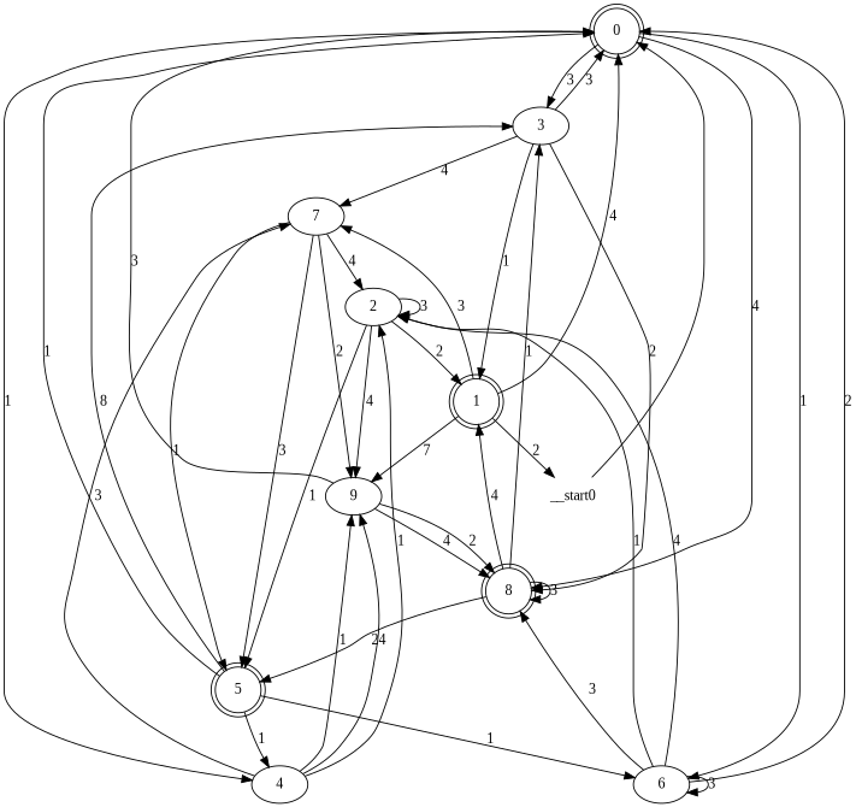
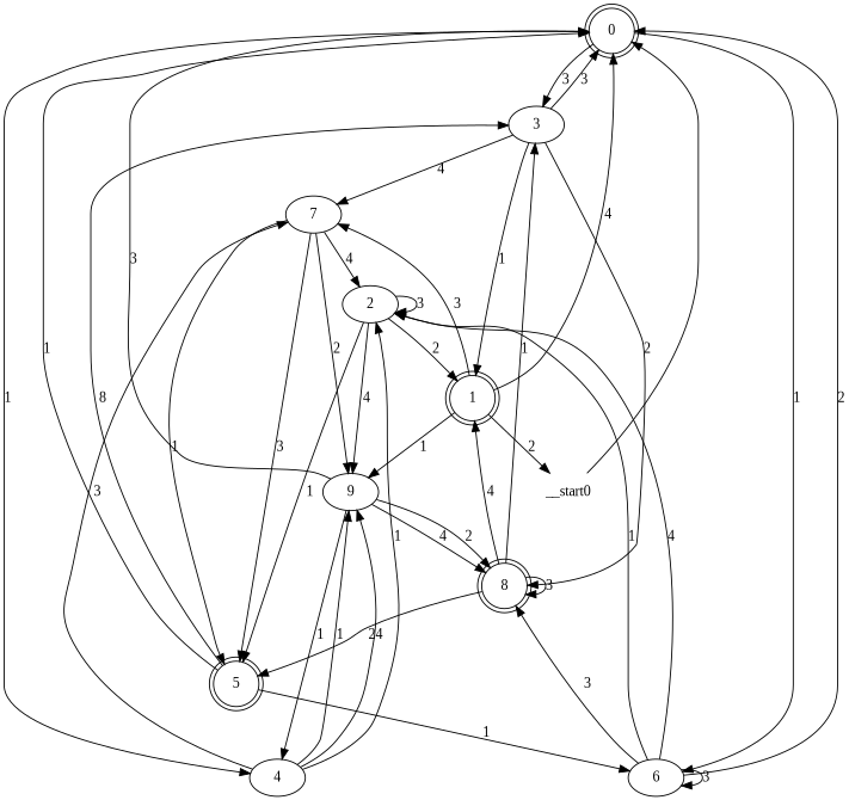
  digraph {
    fontname="Liberation Serif"
    node [fontname="Liberation Serif"]
    edge [fontname="Liberation Serif"]
    n1 [label=0 shape=doublecircle]
    n2 [label=3]
    n3 [label=4]
    n4 [label=6]
    n5 [label=8 shape=doublecircle]
    n6 [label=1 shape=doublecircle]
    n7 [label=7]
    n8 [label=2]
    n9 [label=9]
    n10 [label=5 shape=doublecircle]
    __start0 [shape=none]
    n1 -> n2 [label=3]
    n1 -> n3 [label=1]
    n1 -> n4 [label=1]
-   n1 -> n5 [label=4]
    n2 -> n1 [label=3]
    n2 -> n5 [label=2]
    n2 -> n6 [label=1]
    n2 -> n7 [label=4]
    n3 -> n7 [label=3]
    n3 -> n8 [label=1]
    n3 -> n9 [label=1]
    n3 -> n9 [label=4]
    n4 -> n1 [label=2]
    n4 -> n4 [label=3]
    n4 -> n5 [label=3]
    n4 -> n8 [label=1]
    n4 -> n8 [label=4]
    n5 -> n2 [label=1]
    n5 -> n5 [label=3]
    n5 -> n6 [label=4]
    n5 -> n10 [label=2]
    n6 -> n1 [label=4]
    n6 -> n7 [label=3]
-   n6 -> n9 [label=7]
+   n6 -> n9 [label=1]
    n6 -> __start0 [label=2]
    n7 -> n8 [label=4]
    n7 -> n9 [label=2]
    n7 -> n10 [label=1]
    n7 -> n10 [label=3]
    n8 -> n6 [label=2]
    n8 -> n8 [label=3]
    n8 -> n9 [label=4]
    n8 -> n10 [label=1]
    n9 -> n1 [label=3]
-   n10 -> n3 [label=1]
+   n9 -> n3 [label=1]
    n9 -> n5 [label=2]
    n9 -> n5 [label=4]
    n10 -> n1 [label=1]
    n10 -> n2 [label=8]
    n10 -> n4 [label=1]
    __start0 -> n1
  }
